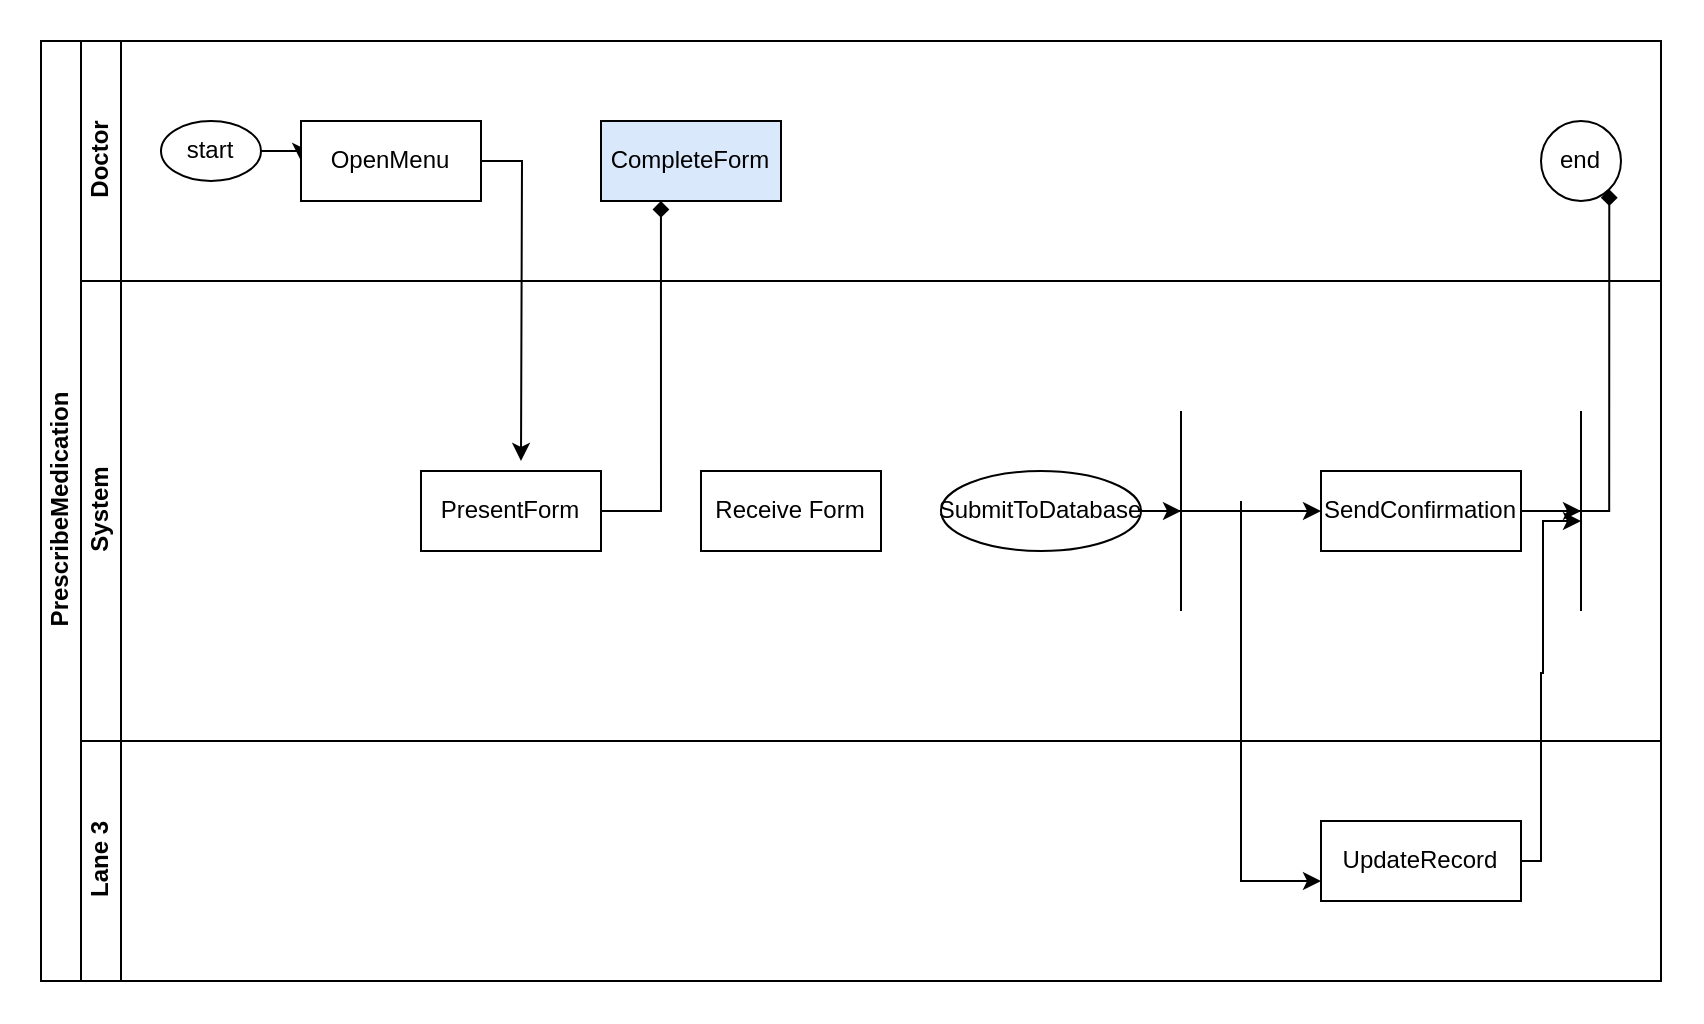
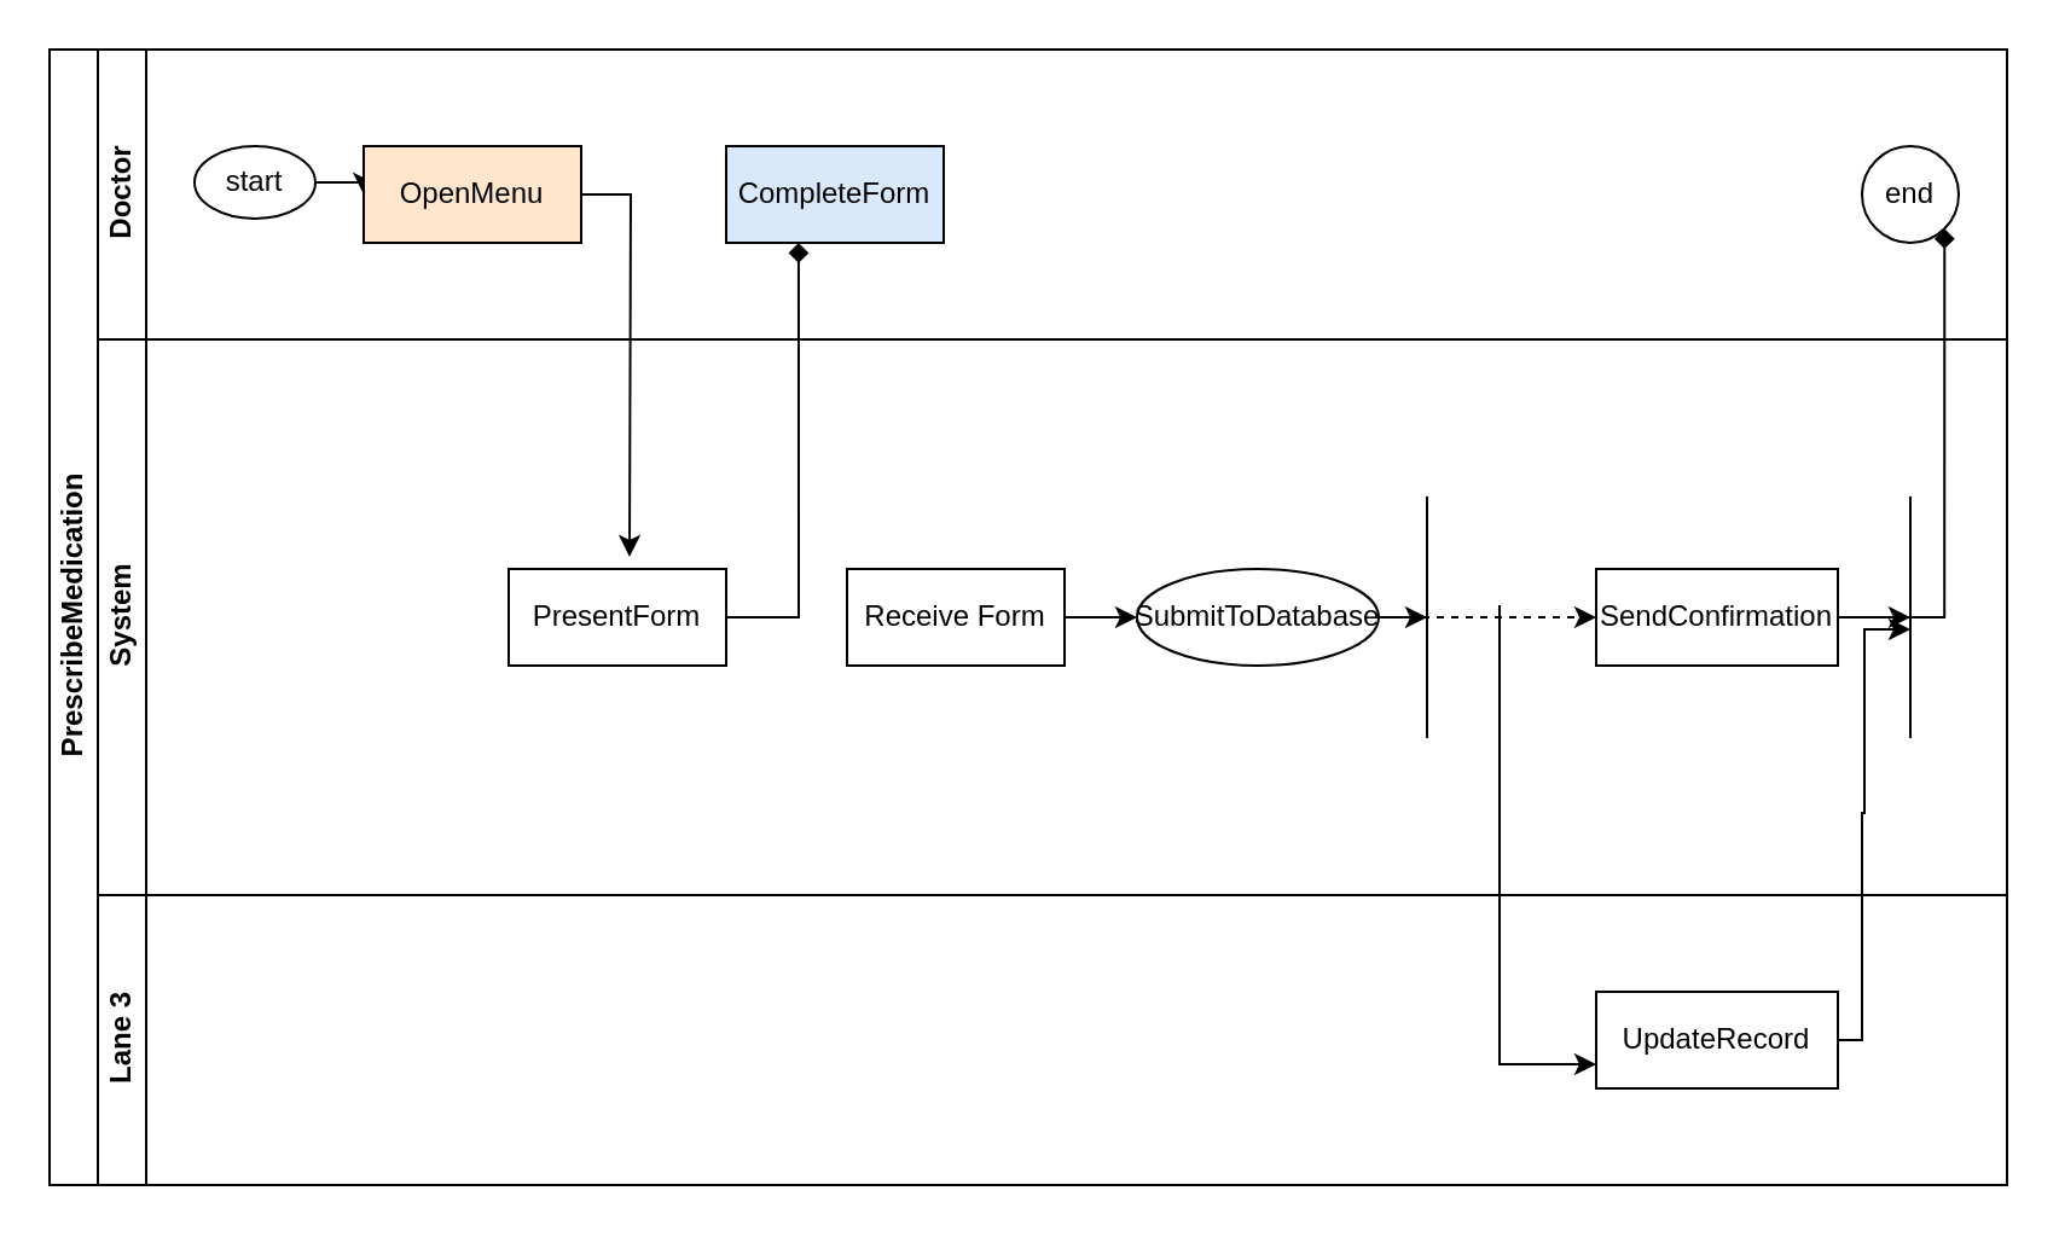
  <mxCell id="0" />
  <mxCell id="1" parent="0" />
  <mxCell id="2" value="PrescribeMedication" style="swimlane;html=1;childLayout=stackLayout;resizeParent=1;resizeParentMax=0;horizontal=0;startSize=20;horizontalStack=0;" parent="1" vertex="1"><mxGeometry x="20" y="20" width="810" height="470" as="geometry" /></mxCell>
  <mxCell id="3" value="Doctor" style="swimlane;html=1;startSize=20;horizontal=0;" parent="2" vertex="1"><mxGeometry x="20" width="790" height="120" as="geometry" /></mxCell>
  <mxCell id="4" style="edgeStyle=orthogonalEdgeStyle;rounded=0;orthogonalLoop=1;jettySize=auto;html=1;" edge="1" parent="3" source="5" target="8"><mxGeometry relative="1" as="geometry" /></mxCell>
  <mxCell id="5" value="start" style="ellipse;whiteSpace=wrap;html=1;" parent="3" vertex="1"><mxGeometry x="40" y="40" width="50" height="30" as="geometry" /></mxCell>
  <mxCell id="6" value="end" style="ellipse;whiteSpace=wrap;html=1;" parent="3" vertex="1"><mxGeometry x="730" y="40" width="40" height="40" as="geometry" /></mxCell>
  <mxCell id="7" style="edgeStyle=orthogonalEdgeStyle;rounded=0;orthogonalLoop=1;jettySize=auto;html=1;" edge="1" parent="3" source="8"><mxGeometry relative="1" as="geometry"><mxPoint x="220" y="210" as="targetPoint" /></mxGeometry></mxCell>
- <mxCell id="8" value="OpenMenu" style="rounded=0;whiteSpace=wrap;html=1;" vertex="1" parent="3"><mxGeometry x="110" y="40" width="90" height="40" as="geometry" /></mxCell>
+ <mxCell id="8" value="OpenMenu" style="rounded=0;whiteSpace=wrap;html=1;fillColor=#ffe6cc;" vertex="1" parent="3"><mxGeometry x="110" y="40" width="90" height="40" as="geometry" /></mxCell>
  <mxCell id="9" value="CompleteForm" style="rounded=0;whiteSpace=wrap;html=1;fillColor=#dae8fc;" vertex="1" parent="3"><mxGeometry x="260" y="40" width="90" height="40" as="geometry" /></mxCell>
  <mxCell id="10" value="System" style="swimlane;html=1;startSize=20;horizontal=0;" parent="2" vertex="1"><mxGeometry x="20" y="120" width="790" height="230" as="geometry" /></mxCell>
  <mxCell id="11" value="PresentForm" style="rounded=0;whiteSpace=wrap;html=1;" vertex="1" parent="10"><mxGeometry x="170" y="95" width="90" height="40" as="geometry" /></mxCell>
+ <mxCell id="12" style="edgeStyle=orthogonalEdgeStyle;rounded=0;orthogonalLoop=1;jettySize=auto;html=1;entryX=0;entryY=0.5;entryDx=0;entryDy=0;" edge="1" parent="10" source="13" target="16"><mxGeometry relative="1" as="geometry" /></mxCell>
  <mxCell id="13" value="Receive Form" style="rounded=0;whiteSpace=wrap;html=1;" vertex="1" parent="10"><mxGeometry x="310" y="95" width="90" height="40" as="geometry" /></mxCell>
  <mxCell id="14" style="edgeStyle=orthogonalEdgeStyle;rounded=0;orthogonalLoop=1;jettySize=auto;html=1;" edge="1" parent="10" source="16"><mxGeometry relative="1" as="geometry"><mxPoint x="550" y="115" as="targetPoint" /></mxGeometry></mxCell>
- <mxCell id="15" style="edgeStyle=orthogonalEdgeStyle;rounded=0;orthogonalLoop=1;jettySize=auto;html=1;" edge="1" parent="10" source="16" target="18"><mxGeometry relative="1" as="geometry" /></mxCell>
+ <mxCell id="15" style="edgeStyle=orthogonalEdgeStyle;rounded=0;orthogonalLoop=1;jettySize=auto;html=1;dashed=1;" edge="1" parent="10" source="16" target="18"><mxGeometry relative="1" as="geometry" /></mxCell>
  <mxCell id="16" value="SubmitToDatabase" style="ellipse;whiteSpace=wrap;html=1;" vertex="1" parent="10"><mxGeometry x="430" y="95" width="100" height="40" as="geometry" /></mxCell>
  <mxCell id="17" style="edgeStyle=orthogonalEdgeStyle;rounded=0;orthogonalLoop=1;jettySize=auto;html=1;" edge="1" parent="10" source="18"><mxGeometry relative="1" as="geometry"><mxPoint x="750.0" y="115.0" as="targetPoint" /></mxGeometry></mxCell>
  <mxCell id="18" value="SendConfirmation" style="rounded=0;whiteSpace=wrap;html=1;" vertex="1" parent="10"><mxGeometry x="620" y="95" width="100" height="40" as="geometry" /></mxCell>
  <mxCell id="19" value="" style="endArrow=none;html=1;rounded=0;" edge="1" parent="10"><mxGeometry width="50" height="50" relative="1" as="geometry"><mxPoint x="550" y="165" as="sourcePoint" /><mxPoint x="550" y="65" as="targetPoint" /></mxGeometry></mxCell>
  <mxCell id="20" value="" style="endArrow=none;html=1;rounded=0;" edge="1" parent="10"><mxGeometry width="50" height="50" relative="1" as="geometry"><mxPoint x="580" y="160" as="sourcePoint" /><mxPoint x="580" y="110" as="targetPoint" /></mxGeometry></mxCell>
  <mxCell id="21" value="" style="endArrow=none;html=1;rounded=0;" edge="1" parent="10"><mxGeometry width="50" height="50" relative="1" as="geometry"><mxPoint x="750" y="165" as="sourcePoint" /><mxPoint x="750" y="65" as="targetPoint" /></mxGeometry></mxCell>
  <mxCell id="22" value="Lane 3" style="swimlane;html=1;startSize=20;horizontal=0;" parent="2" vertex="1"><mxGeometry x="20" y="350" width="790" height="120" as="geometry" /></mxCell>
  <mxCell id="23" style="edgeStyle=orthogonalEdgeStyle;rounded=0;orthogonalLoop=1;jettySize=auto;html=1;" edge="1" parent="22" source="24"><mxGeometry relative="1" as="geometry"><mxPoint x="750" y="-110" as="targetPoint" /><Array as="points"><mxPoint x="730" y="60" /><mxPoint x="730" y="-34" /><mxPoint x="731" y="-34" /><mxPoint x="731" y="-110" /></Array></mxGeometry></mxCell>
  <mxCell id="24" value="UpdateRecord" style="rounded=0;whiteSpace=wrap;html=1;" vertex="1" parent="22"><mxGeometry x="620" y="40" width="100" height="40" as="geometry" /></mxCell>
  <mxCell id="25" value="" style="endArrow=classic;html=1;rounded=0;entryX=0;entryY=0.75;entryDx=0;entryDy=0;" edge="1" parent="22" target="24"><mxGeometry width="50" height="50" relative="1" as="geometry"><mxPoint x="580" y="-70" as="sourcePoint" /><mxPoint x="600" y="40" as="targetPoint" /><Array as="points"><mxPoint x="580" y="70" /></Array></mxGeometry></mxCell>
  <mxCell id="26" style="edgeStyle=orthogonalEdgeStyle;rounded=0;orthogonalLoop=1;jettySize=auto;html=1;entryX=0.333;entryY=1;entryDx=0;entryDy=0;entryPerimeter=0;endArrow=diamond;" edge="1" parent="2" source="11" target="9"><mxGeometry relative="1" as="geometry"><Array as="points"><mxPoint x="310" y="235" /></Array></mxGeometry></mxCell>
  <mxCell id="27" style="edgeStyle=orthogonalEdgeStyle;rounded=0;orthogonalLoop=1;jettySize=auto;html=1;entryX=1;entryY=1;entryDx=0;entryDy=0;endArrow=diamond;" edge="1" parent="2" source="18" target="6"><mxGeometry relative="1" as="geometry" /></mxCell>
